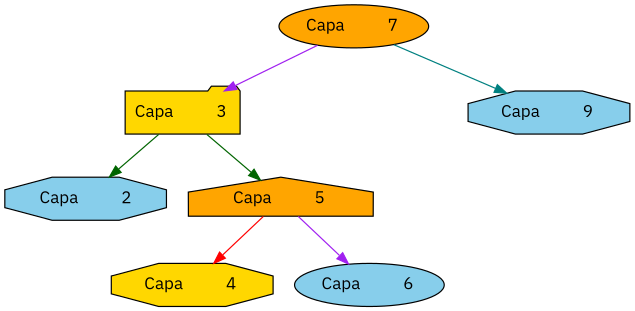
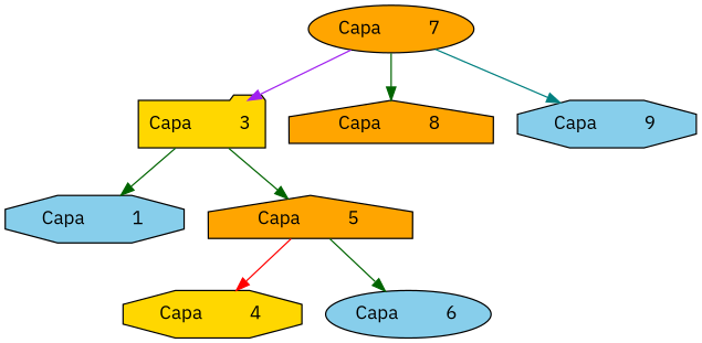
  digraph {
    fontname="IBM Plex Sans"
    node [fillcolor=orange fontname="IBM Plex Sans" shape=octagon style=filled]
    edge [color=darkgreen fontname="IBM Plex Sans"]
    n1 [label="Capa            7 " shape=ellipse]
    n2 [fillcolor=gold label="Capa            3 " shape=folder]
+   n3 [label="Capa            8 " shape=house]
    n4 [fillcolor=skyblue label="Capa            9 "]
-   n5 [fillcolor=skyblue label="Capa            2"]
+   n5 [fillcolor=skyblue label="Capa            1 "]
    n6 [label="Capa            5 " shape=house]
    n7 [fillcolor=gold label="Capa            4 "]
    n8 [fillcolor=skyblue label="Capa            6 " shape=ellipse]
    n1 -> n2 [color=purple]
+   n1 -> n3
    n1 -> n4 [color=teal]
    n2 -> n5
    n2 -> n6
    n6 -> n7 [color=red]
-   n6 -> n8 [color=purple]
+   n6 -> n8
  }
